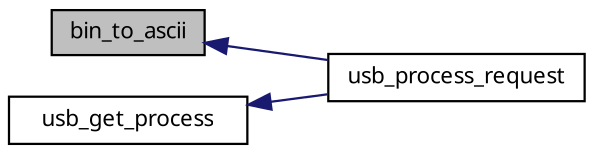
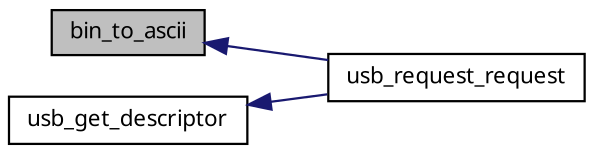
  digraph {
    rankdir=LR
    node [color=black fillcolor=white fontname="FreeSans.ttf" fontsize=10 shape=record style=filled]
    edge [color=midnightblue dir=back fontname="FreeSans.ttf" fontsize=10 labelfontname="FreeSans.ttf" labelfontsize=10 style=solid]
    n1 [fillcolor=grey75 fontcolor=black height=0.2 label=bin_to_ascii width=0.4]
-   n2 [height=0.2 label=usb_process_request width=0.4]
-   n3 [height=0.2 label=usb_get_process width=0.4]
+   n2 [height=0.2 label=usb_request_request width=0.4]
+   n3 [height=0.2 label=usb_get_descriptor width=0.4]
    n1 -> n2
    n3 -> n2
  }
